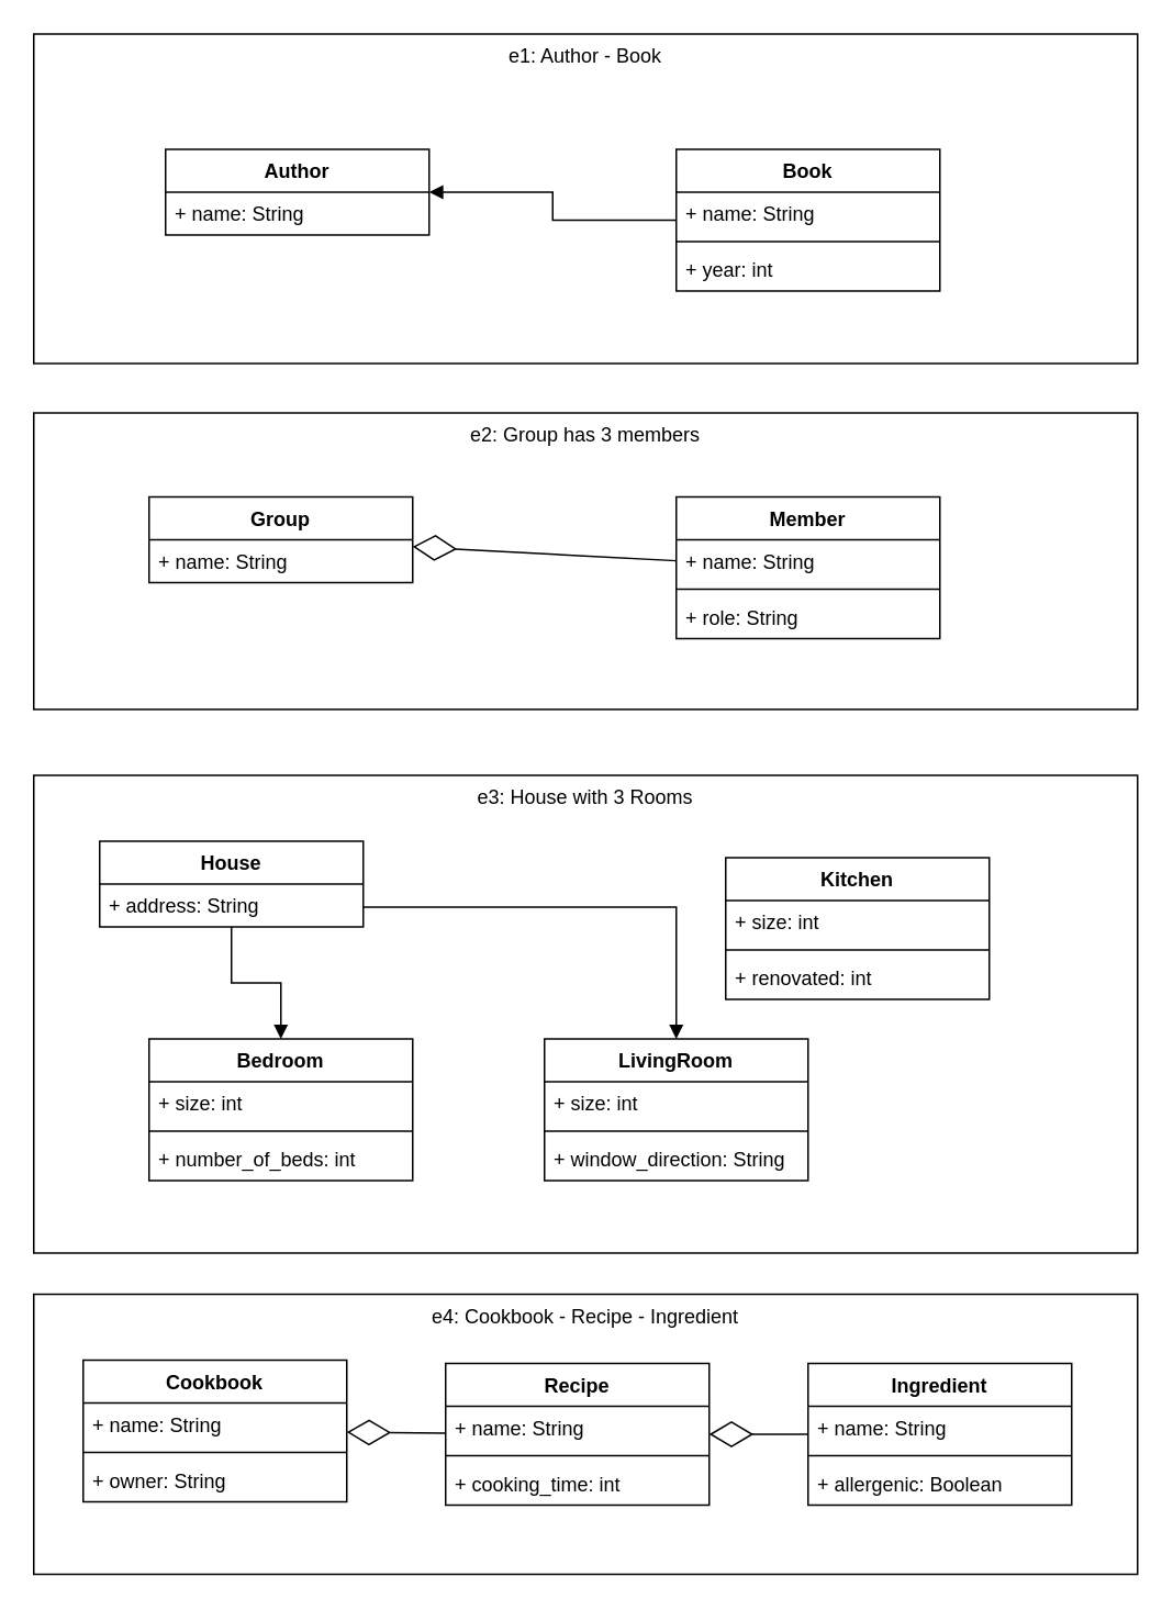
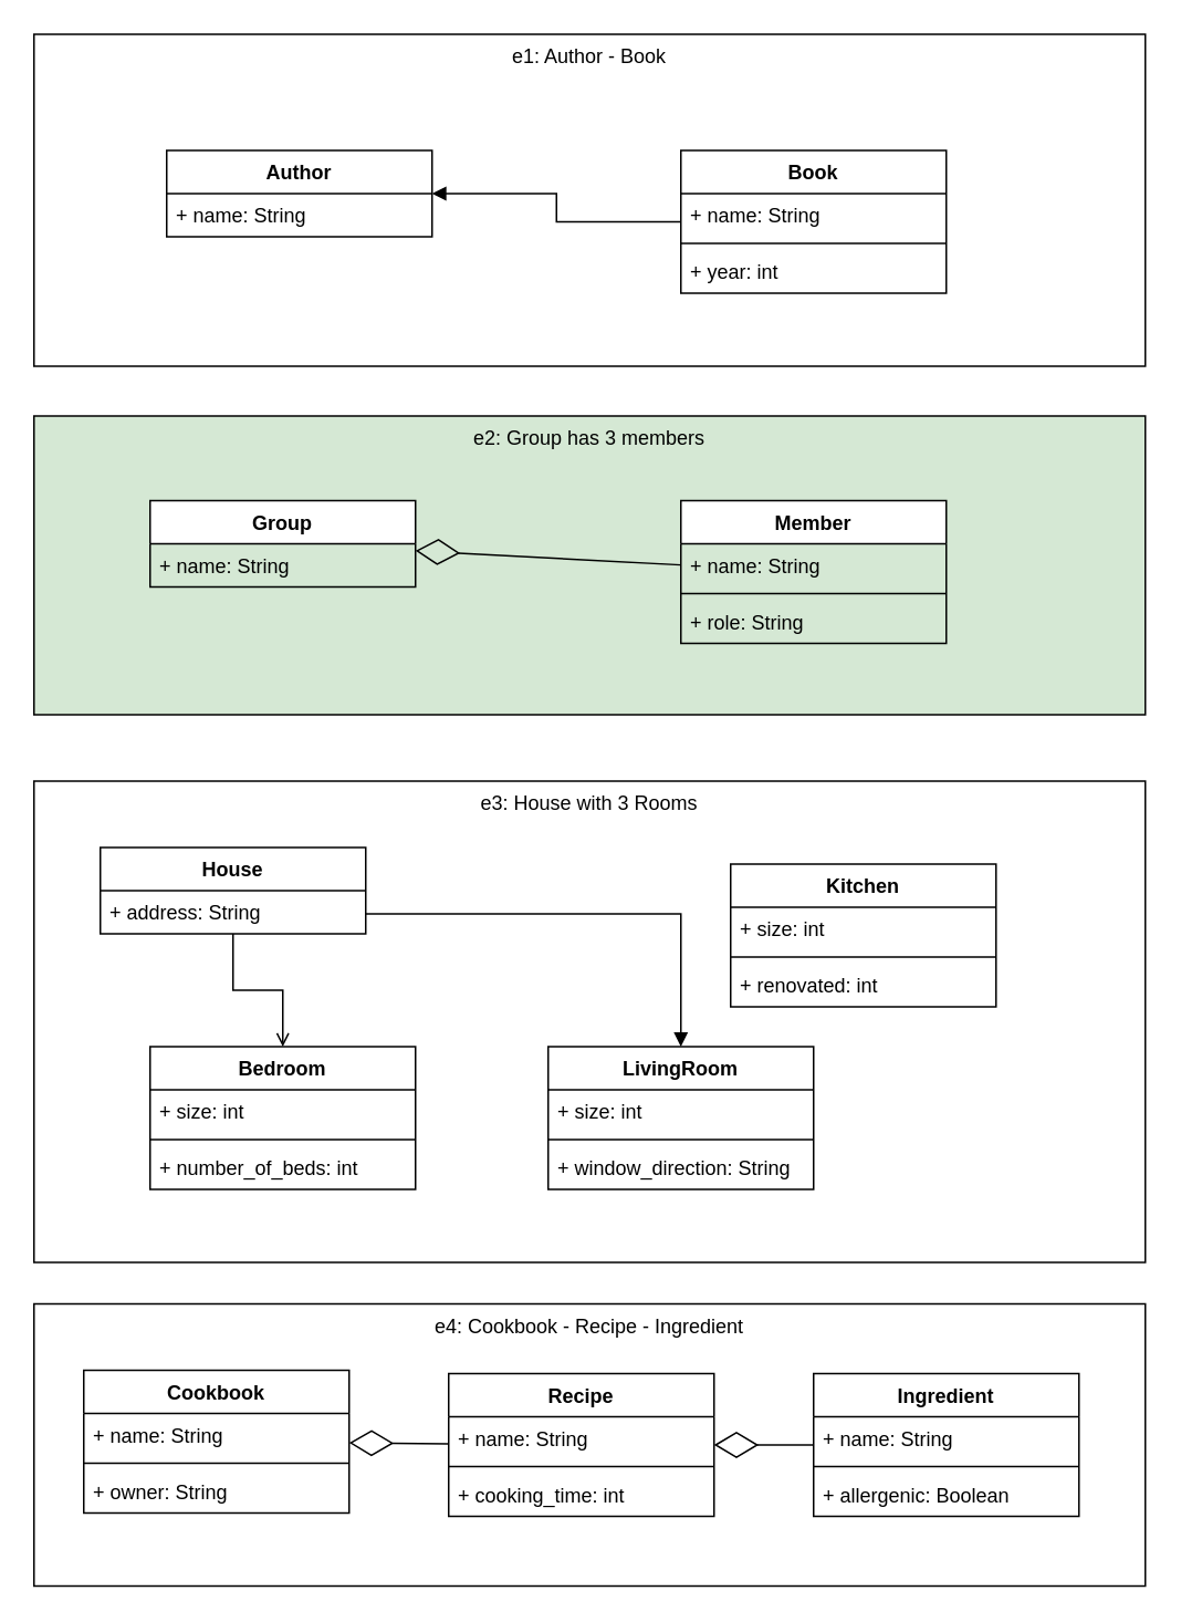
  <mxCell id="0" />
  <mxCell id="1" parent="0" />
  <mxCell id="2" value="e1: Author - Book" style="rounded=0;whiteSpace=wrap;html=1;verticalAlign=top;" parent="1" vertex="1"><mxGeometry x="20" y="20" width="670" height="200" as="geometry" /></mxCell>
  <mxCell id="3" value="Author" style="swimlane;fontStyle=1;align=center;verticalAlign=top;childLayout=stackLayout;horizontal=1;startSize=26;horizontalStack=0;resizeParent=1;resizeParentMax=0;resizeLast=0;collapsible=1;marginBottom=0;" parent="1" vertex="1"><mxGeometry x="100" y="90" width="160" height="52" as="geometry" /></mxCell>
  <mxCell id="4" value="+ name: String" style="text;strokeColor=none;fillColor=none;align=left;verticalAlign=top;spacingLeft=4;spacingRight=4;overflow=hidden;rotatable=0;points=[[0,0.5],[1,0.5]];portConstraint=eastwest;" parent="3" vertex="1"><mxGeometry y="26" width="160" height="26" as="geometry" /></mxCell>
  <mxCell id="5" value="Book" style="swimlane;fontStyle=1;align=center;verticalAlign=top;childLayout=stackLayout;horizontal=1;startSize=26;horizontalStack=0;resizeParent=1;resizeParentMax=0;resizeLast=0;collapsible=1;marginBottom=0;" parent="1" vertex="1"><mxGeometry x="410" y="90" width="160" height="86" as="geometry" /></mxCell>
  <mxCell id="6" value="+ name: String" style="text;strokeColor=none;fillColor=none;align=left;verticalAlign=top;spacingLeft=4;spacingRight=4;overflow=hidden;rotatable=0;points=[[0,0.5],[1,0.5]];portConstraint=eastwest;" parent="5" vertex="1"><mxGeometry y="26" width="160" height="26" as="geometry" /></mxCell>
  <mxCell id="7" value="" style="line;strokeWidth=1;fillColor=none;align=left;verticalAlign=middle;spacingTop=-1;spacingLeft=3;spacingRight=3;rotatable=0;labelPosition=right;points=[];portConstraint=eastwest;" parent="5" vertex="1"><mxGeometry y="52" width="160" height="8" as="geometry" /></mxCell>
  <mxCell id="8" value="+ year: int&#10;" style="text;strokeColor=none;fillColor=none;align=left;verticalAlign=top;spacingLeft=4;spacingRight=4;overflow=hidden;rotatable=0;points=[[0,0.5],[1,0.5]];portConstraint=eastwest;" parent="5" vertex="1"><mxGeometry y="60" width="160" height="26" as="geometry" /></mxCell>
  <mxCell id="9" value="" style="endArrow=block;endFill=1;html=1;edgeStyle=orthogonalEdgeStyle;align=left;verticalAlign=top;rounded=0;" parent="1" source="5" target="3" edge="1"><mxGeometry x="-1" relative="1" as="geometry"><mxPoint x="300" y="440" as="sourcePoint" /><mxPoint x="460" y="440" as="targetPoint" /></mxGeometry></mxCell>
- <mxCell id="10" value="e2: Group has 3 members" style="rounded=0;whiteSpace=wrap;html=1;verticalAlign=top;" parent="1" vertex="1"><mxGeometry x="20" y="250" width="670" height="180" as="geometry" /></mxCell>
+ <mxCell id="10" value="e2: Group has 3 members" style="rounded=0;whiteSpace=wrap;html=1;verticalAlign=top;fillColor=#d5e8d4;" parent="1" vertex="1"><mxGeometry x="20" y="250" width="670" height="180" as="geometry" /></mxCell>
  <mxCell id="11" value="Group" style="swimlane;fontStyle=1;align=center;verticalAlign=top;childLayout=stackLayout;horizontal=1;startSize=26;horizontalStack=0;resizeParent=1;resizeParentMax=0;resizeLast=0;collapsible=1;marginBottom=0;" parent="1" vertex="1"><mxGeometry x="90" y="301" width="160" height="52" as="geometry" /></mxCell>
  <mxCell id="12" value="+ name: String" style="text;strokeColor=none;fillColor=none;align=left;verticalAlign=top;spacingLeft=4;spacingRight=4;overflow=hidden;rotatable=0;points=[[0,0.5],[1,0.5]];portConstraint=eastwest;" parent="11" vertex="1"><mxGeometry y="26" width="160" height="26" as="geometry" /></mxCell>
  <mxCell id="13" value="Member" style="swimlane;fontStyle=1;align=center;verticalAlign=top;childLayout=stackLayout;horizontal=1;startSize=26;horizontalStack=0;resizeParent=1;resizeParentMax=0;resizeLast=0;collapsible=1;marginBottom=0;" parent="1" vertex="1"><mxGeometry x="410" y="301" width="160" height="86" as="geometry" /></mxCell>
  <mxCell id="14" value="+ name: String" style="text;strokeColor=none;fillColor=none;align=left;verticalAlign=top;spacingLeft=4;spacingRight=4;overflow=hidden;rotatable=0;points=[[0,0.5],[1,0.5]];portConstraint=eastwest;" parent="13" vertex="1"><mxGeometry y="26" width="160" height="26" as="geometry" /></mxCell>
  <mxCell id="15" value="" style="line;strokeWidth=1;fillColor=none;align=left;verticalAlign=middle;spacingTop=-1;spacingLeft=3;spacingRight=3;rotatable=0;labelPosition=right;points=[];portConstraint=eastwest;" parent="13" vertex="1"><mxGeometry y="52" width="160" height="8" as="geometry" /></mxCell>
  <mxCell id="16" value="+ role: String" style="text;strokeColor=none;fillColor=none;align=left;verticalAlign=top;spacingLeft=4;spacingRight=4;overflow=hidden;rotatable=0;points=[[0,0.5],[1,0.5]];portConstraint=eastwest;" parent="13" vertex="1"><mxGeometry y="60" width="160" height="26" as="geometry" /></mxCell>
  <mxCell id="17" value="" style="endArrow=diamondThin;endFill=0;endSize=24;html=1;rounded=0;" parent="1" source="13" target="11" edge="1"><mxGeometry width="160" relative="1" as="geometry"><mxPoint x="300" y="360" as="sourcePoint" /><mxPoint x="460" y="360" as="targetPoint" /></mxGeometry></mxCell>
  <mxCell id="18" value="e4: Cookbook - Recipe - Ingredient" style="rounded=0;whiteSpace=wrap;html=1;verticalAlign=top;" parent="1" vertex="1"><mxGeometry x="20" y="785" width="670" height="170" as="geometry" /></mxCell>
  <mxCell id="19" value="Cookbook" style="swimlane;fontStyle=1;align=center;verticalAlign=top;childLayout=stackLayout;horizontal=1;startSize=26;horizontalStack=0;resizeParent=1;resizeParentMax=0;resizeLast=0;collapsible=1;marginBottom=0;" parent="1" vertex="1"><mxGeometry x="50" y="825" width="160" height="86" as="geometry" /></mxCell>
  <mxCell id="20" value="+ name: String" style="text;strokeColor=none;fillColor=none;align=left;verticalAlign=top;spacingLeft=4;spacingRight=4;overflow=hidden;rotatable=0;points=[[0,0.5],[1,0.5]];portConstraint=eastwest;" parent="19" vertex="1"><mxGeometry y="26" width="160" height="26" as="geometry" /></mxCell>
  <mxCell id="21" value="" style="line;strokeWidth=1;fillColor=none;align=left;verticalAlign=middle;spacingTop=-1;spacingLeft=3;spacingRight=3;rotatable=0;labelPosition=right;points=[];portConstraint=eastwest;" parent="19" vertex="1"><mxGeometry y="52" width="160" height="8" as="geometry" /></mxCell>
  <mxCell id="22" value="+ owner: String" style="text;strokeColor=none;fillColor=none;align=left;verticalAlign=top;spacingLeft=4;spacingRight=4;overflow=hidden;rotatable=0;points=[[0,0.5],[1,0.5]];portConstraint=eastwest;" parent="19" vertex="1"><mxGeometry y="60" width="160" height="26" as="geometry" /></mxCell>
  <mxCell id="23" value="Recipe" style="swimlane;fontStyle=1;align=center;verticalAlign=top;childLayout=stackLayout;horizontal=1;startSize=26;horizontalStack=0;resizeParent=1;resizeParentMax=0;resizeLast=0;collapsible=1;marginBottom=0;" parent="1" vertex="1"><mxGeometry x="270" y="827" width="160" height="86" as="geometry" /></mxCell>
  <mxCell id="24" value="+ name: String" style="text;strokeColor=none;fillColor=none;align=left;verticalAlign=top;spacingLeft=4;spacingRight=4;overflow=hidden;rotatable=0;points=[[0,0.5],[1,0.5]];portConstraint=eastwest;" parent="23" vertex="1"><mxGeometry y="26" width="160" height="26" as="geometry" /></mxCell>
  <mxCell id="25" value="" style="line;strokeWidth=1;fillColor=none;align=left;verticalAlign=middle;spacingTop=-1;spacingLeft=3;spacingRight=3;rotatable=0;labelPosition=right;points=[];portConstraint=eastwest;" parent="23" vertex="1"><mxGeometry y="52" width="160" height="8" as="geometry" /></mxCell>
  <mxCell id="26" value="+ cooking_time: int" style="text;strokeColor=none;fillColor=none;align=left;verticalAlign=top;spacingLeft=4;spacingRight=4;overflow=hidden;rotatable=0;points=[[0,0.5],[1,0.5]];portConstraint=eastwest;" parent="23" vertex="1"><mxGeometry y="60" width="160" height="26" as="geometry" /></mxCell>
  <mxCell id="27" value="Ingredient" style="swimlane;fontStyle=1;align=center;verticalAlign=top;childLayout=stackLayout;horizontal=1;startSize=26;horizontalStack=0;resizeParent=1;resizeParentMax=0;resizeLast=0;collapsible=1;marginBottom=0;" parent="1" vertex="1"><mxGeometry x="490" y="827" width="160" height="86" as="geometry" /></mxCell>
  <mxCell id="28" value="+ name: String" style="text;strokeColor=none;fillColor=none;align=left;verticalAlign=top;spacingLeft=4;spacingRight=4;overflow=hidden;rotatable=0;points=[[0,0.5],[1,0.5]];portConstraint=eastwest;" parent="27" vertex="1"><mxGeometry y="26" width="160" height="26" as="geometry" /></mxCell>
  <mxCell id="29" value="" style="line;strokeWidth=1;fillColor=none;align=left;verticalAlign=middle;spacingTop=-1;spacingLeft=3;spacingRight=3;rotatable=0;labelPosition=right;points=[];portConstraint=eastwest;" parent="27" vertex="1"><mxGeometry y="52" width="160" height="8" as="geometry" /></mxCell>
  <mxCell id="30" value="+ allergenic: Boolean" style="text;strokeColor=none;fillColor=none;align=left;verticalAlign=top;spacingLeft=4;spacingRight=4;overflow=hidden;rotatable=0;points=[[0,0.5],[1,0.5]];portConstraint=eastwest;" parent="27" vertex="1"><mxGeometry y="60" width="160" height="26" as="geometry" /></mxCell>
  <mxCell id="31" value="" style="endArrow=diamondThin;endFill=0;endSize=24;html=1;rounded=0;" parent="1" source="23" target="19" edge="1"><mxGeometry width="160" relative="1" as="geometry"><mxPoint x="300" y="735" as="sourcePoint" /><mxPoint x="460" y="735" as="targetPoint" /></mxGeometry></mxCell>
  <mxCell id="32" value="" style="endArrow=diamondThin;endFill=0;endSize=24;html=1;rounded=0;" parent="1" source="27" target="23" edge="1"><mxGeometry width="160" relative="1" as="geometry"><mxPoint x="300" y="735" as="sourcePoint" /><mxPoint x="460" y="735" as="targetPoint" /></mxGeometry></mxCell>
  <mxCell id="33" value="e3: House with 3 Rooms" style="rounded=0;whiteSpace=wrap;html=1;verticalAlign=top;" parent="1" vertex="1"><mxGeometry x="20" y="470" width="670" height="290" as="geometry" /></mxCell>
  <mxCell id="34" value="House" style="swimlane;fontStyle=1;align=center;verticalAlign=top;childLayout=stackLayout;horizontal=1;startSize=26;horizontalStack=0;resizeParent=1;resizeParentMax=0;resizeLast=0;collapsible=1;marginBottom=0;" parent="1" vertex="1"><mxGeometry x="60" y="510" width="160" height="52" as="geometry"><mxRectangle x="90" y="300" width="70" height="26" as="alternateBounds" /></mxGeometry></mxCell>
  <mxCell id="35" value="+ address: String" style="text;strokeColor=none;fillColor=none;align=left;verticalAlign=top;spacingLeft=4;spacingRight=4;overflow=hidden;rotatable=0;points=[[0,0.5],[1,0.5]];portConstraint=eastwest;" parent="34" vertex="1"><mxGeometry y="26" width="160" height="26" as="geometry" /></mxCell>
  <mxCell id="36" value="Kitchen" style="swimlane;fontStyle=1;align=center;verticalAlign=top;childLayout=stackLayout;horizontal=1;startSize=26;horizontalStack=0;resizeParent=1;resizeParentMax=0;resizeLast=0;collapsible=1;marginBottom=0;" parent="1" vertex="1"><mxGeometry x="440" y="520" width="160" height="86" as="geometry" /></mxCell>
  <mxCell id="37" value="+ size: int" style="text;strokeColor=none;fillColor=none;align=left;verticalAlign=top;spacingLeft=4;spacingRight=4;overflow=hidden;rotatable=0;points=[[0,0.5],[1,0.5]];portConstraint=eastwest;" parent="36" vertex="1"><mxGeometry y="26" width="160" height="26" as="geometry" /></mxCell>
  <mxCell id="38" value="" style="line;strokeWidth=1;fillColor=none;align=left;verticalAlign=middle;spacingTop=-1;spacingLeft=3;spacingRight=3;rotatable=0;labelPosition=right;points=[];portConstraint=eastwest;" parent="36" vertex="1"><mxGeometry y="52" width="160" height="8" as="geometry" /></mxCell>
  <mxCell id="39" value="+ renovated: int" style="text;strokeColor=none;fillColor=none;align=left;verticalAlign=top;spacingLeft=4;spacingRight=4;overflow=hidden;rotatable=0;points=[[0,0.5],[1,0.5]];portConstraint=eastwest;" parent="36" vertex="1"><mxGeometry y="60" width="160" height="26" as="geometry" /></mxCell>
  <mxCell id="40" value="Bedroom" style="swimlane;fontStyle=1;align=center;verticalAlign=top;childLayout=stackLayout;horizontal=1;startSize=26;horizontalStack=0;resizeParent=1;resizeParentMax=0;resizeLast=0;collapsible=1;marginBottom=0;" parent="1" vertex="1"><mxGeometry x="90" y="630" width="160" height="86" as="geometry" /></mxCell>
  <mxCell id="41" value="+ size: int" style="text;strokeColor=none;fillColor=none;align=left;verticalAlign=top;spacingLeft=4;spacingRight=4;overflow=hidden;rotatable=0;points=[[0,0.5],[1,0.5]];portConstraint=eastwest;" parent="40" vertex="1"><mxGeometry y="26" width="160" height="26" as="geometry" /></mxCell>
  <mxCell id="42" value="" style="line;strokeWidth=1;fillColor=none;align=left;verticalAlign=middle;spacingTop=-1;spacingLeft=3;spacingRight=3;rotatable=0;labelPosition=right;points=[];portConstraint=eastwest;" parent="40" vertex="1"><mxGeometry y="52" width="160" height="8" as="geometry" /></mxCell>
  <mxCell id="43" value="+ number_of_beds: int" style="text;strokeColor=none;fillColor=none;align=left;verticalAlign=top;spacingLeft=4;spacingRight=4;overflow=hidden;rotatable=0;points=[[0,0.5],[1,0.5]];portConstraint=eastwest;" parent="40" vertex="1"><mxGeometry y="60" width="160" height="26" as="geometry" /></mxCell>
  <mxCell id="44" value="LivingRoom" style="swimlane;fontStyle=1;align=center;verticalAlign=top;childLayout=stackLayout;horizontal=1;startSize=26;horizontalStack=0;resizeParent=1;resizeParentMax=0;resizeLast=0;collapsible=1;marginBottom=0;" parent="1" vertex="1"><mxGeometry x="330" y="630" width="160" height="86" as="geometry" /></mxCell>
  <mxCell id="45" value="+ size: int" style="text;strokeColor=none;fillColor=none;align=left;verticalAlign=top;spacingLeft=4;spacingRight=4;overflow=hidden;rotatable=0;points=[[0,0.5],[1,0.5]];portConstraint=eastwest;" parent="44" vertex="1"><mxGeometry y="26" width="160" height="26" as="geometry" /></mxCell>
  <mxCell id="46" value="" style="line;strokeWidth=1;fillColor=none;align=left;verticalAlign=middle;spacingTop=-1;spacingLeft=3;spacingRight=3;rotatable=0;labelPosition=right;points=[];portConstraint=eastwest;" parent="44" vertex="1"><mxGeometry y="52" width="160" height="8" as="geometry" /></mxCell>
  <mxCell id="47" value="+ window_direction: String" style="text;strokeColor=none;fillColor=none;align=left;verticalAlign=top;spacingLeft=4;spacingRight=4;overflow=hidden;rotatable=0;points=[[0,0.5],[1,0.5]];portConstraint=eastwest;" parent="44" vertex="1"><mxGeometry y="60" width="160" height="26" as="geometry" /></mxCell>
  <mxCell id="48" value="" style="endArrow=block;endFill=1;html=1;edgeStyle=orthogonalEdgeStyle;align=left;verticalAlign=top;rounded=0;" parent="1" source="34" target="44" edge="1"><mxGeometry x="-1" relative="1" as="geometry"><mxPoint x="300" y="630" as="sourcePoint" /><mxPoint x="460" y="630" as="targetPoint" /><Array as="points"><mxPoint x="410" y="550" /></Array></mxGeometry></mxCell>
- <mxCell id="49" value="" style="endArrow=block;endFill=1;html=1;edgeStyle=orthogonalEdgeStyle;align=left;verticalAlign=top;rounded=0;" parent="1" source="34" target="40" edge="1"><mxGeometry x="-1" relative="1" as="geometry"><mxPoint x="300" y="630" as="sourcePoint" /><mxPoint x="460" y="630" as="targetPoint" /></mxGeometry></mxCell>
+ <mxCell id="49" value="" style="endArrow=open;endFill=1;html=1;edgeStyle=orthogonalEdgeStyle;align=left;verticalAlign=top;rounded=0;" parent="1" source="34" target="40" edge="1"><mxGeometry x="-1" relative="1" as="geometry"><mxPoint x="300" y="630" as="sourcePoint" /><mxPoint x="460" y="630" as="targetPoint" /></mxGeometry></mxCell>
